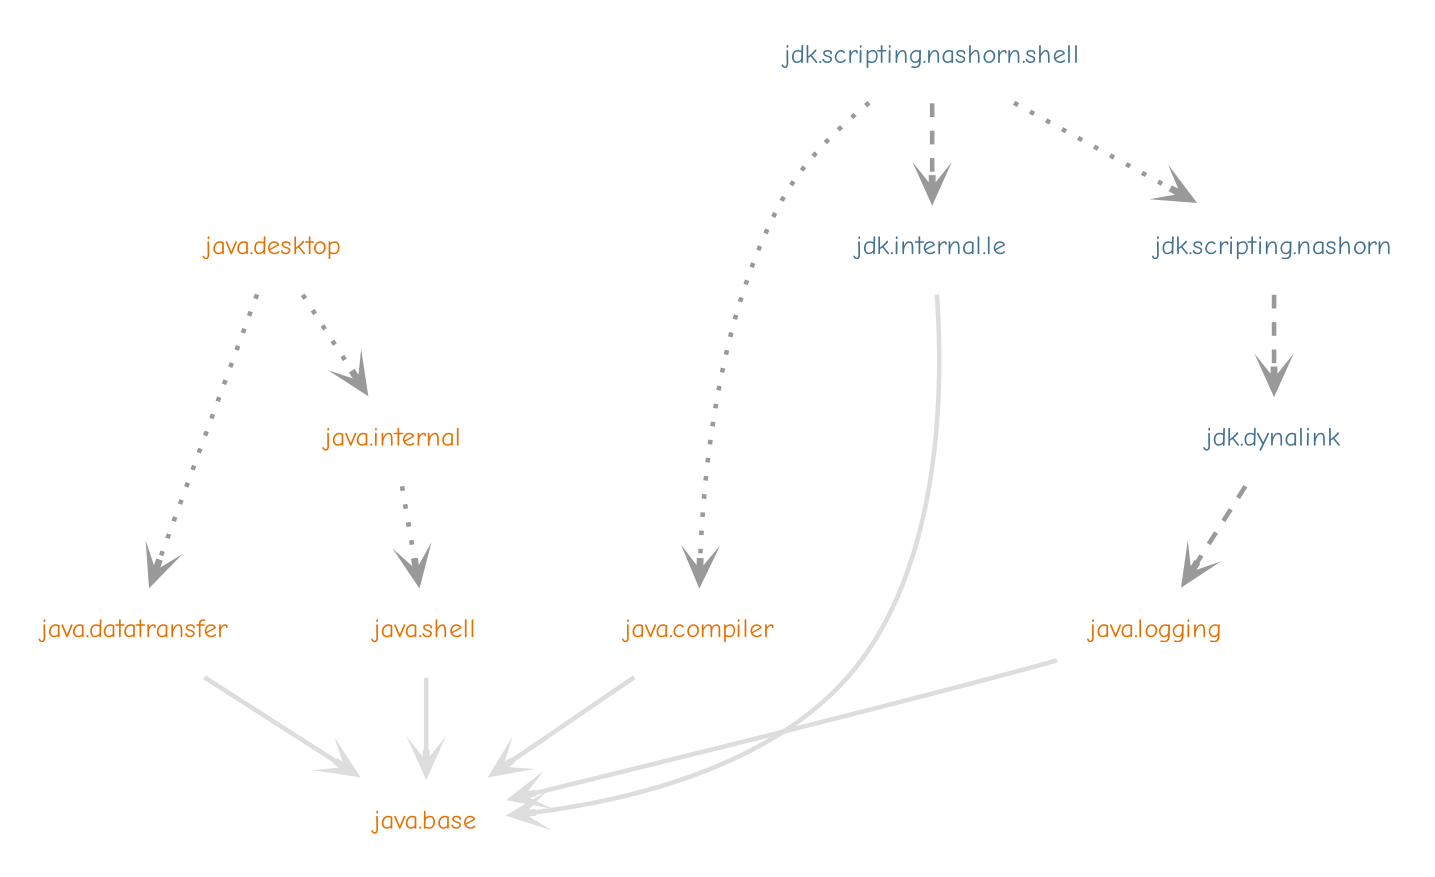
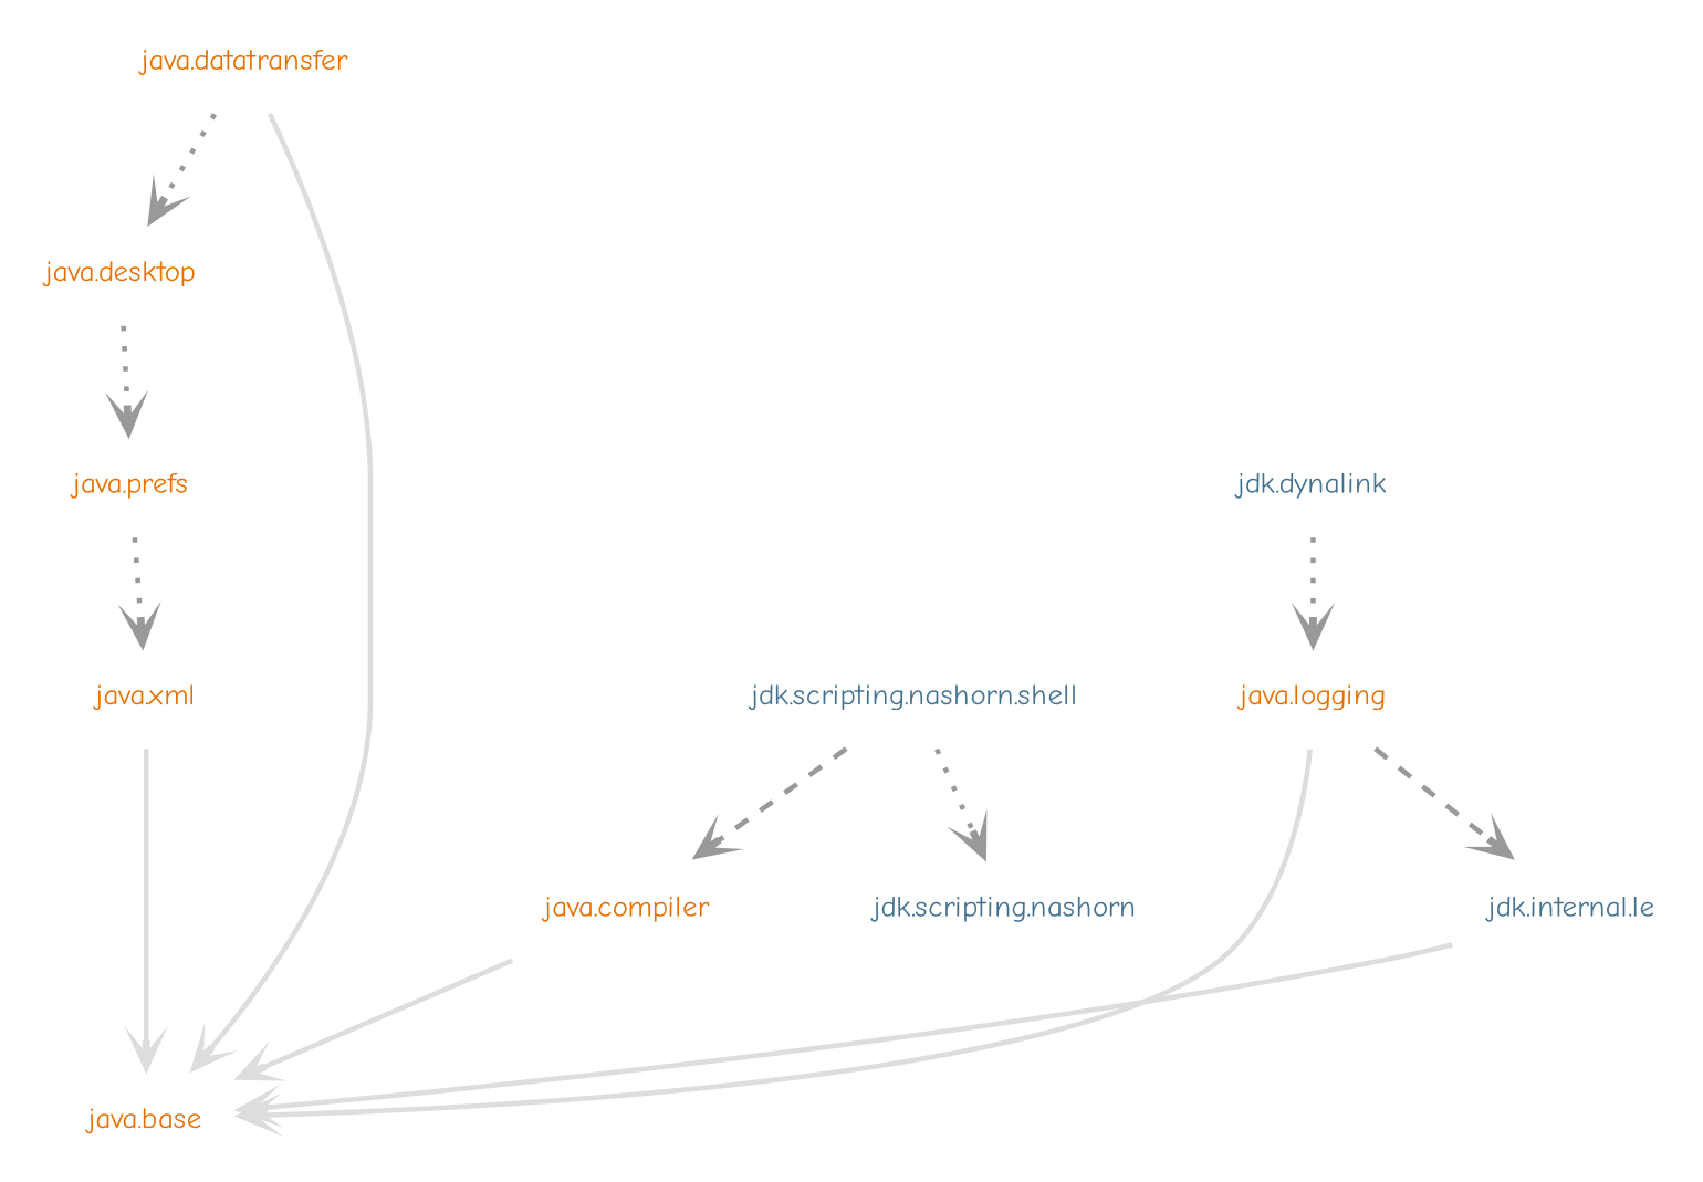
  digraph {
    fontname="Comic Neue"
    nodesep=.5
    pencolor=transparent
    ranksep=0.600000
    node [fontcolor="#e76f00" fontname="Comic Neue" fontsize=12 group=java margin=".2,.2" shape=plaintext]
    edge [arrowhead=open arrowsize=1 color="#999999" fontname="Comic Neue" penwidth=2]
    "java.logging"
-   "java.xml" [label="java.shell"]
+   "java.xml"
    "java.compiler"
    "java.desktop"
    "java.base"
    "java.datatransfer"
-   "java.prefs" [label="java.internal"]
+   "java.prefs"
    "jdk.dynalink" [fontcolor="#437291" group=jdk]
    "jdk.internal.le" [fontcolor="#437291" group=jdk]
    "jdk.scripting.nashorn" [fontcolor="#437291" group=jdk]
    "jdk.scripting.nashorn.shell" [fontcolor="#437291" group=jdk]
    subgraph sub_1 {
      rank=same
      "java.logging"
      "java.xml"
    }
    subgraph sub_2 {
      rank=same
      "java.compiler"
    }
    subgraph sub_3 {
      rank=same
      "java.desktop"
    }
    subgraph sub_4 {
      "java.logging"
      "java.xml"
      "java.compiler"
      "java.desktop"
      "java.base"
      "java.datatransfer"
      "java.prefs"
    }
    subgraph sub_5 {
      "jdk.dynalink"
      "jdk.internal.le"
      "jdk.scripting.nashorn"
      "jdk.scripting.nashorn.shell"
    }
    "java.logging" -> "java.base" [color="#dddddd" weight=10]
    "java.xml" -> "java.base" [color="#dddddd" weight=10000]
    "java.compiler" -> "java.base" [color="#dddddd" weight=10]
-   "java.desktop" -> "java.datatransfer" [style=dotted weight=10]
+   "java.datatransfer" -> "java.desktop" [style=dotted weight=10]
    "java.desktop" -> "java.prefs" [style=dotted weight=10]
    "java.datatransfer" -> "java.base" [color="#dddddd" weight=10]
    "java.prefs" -> "java.xml" [style=dotted weight=10]
-   "jdk.dynalink" -> "java.logging" [style=dashed]
+   "jdk.dynalink" -> "java.logging" [style=dotted]
    "jdk.internal.le" -> "java.base" [color="#dddddd"]
-   "jdk.scripting.nashorn" -> "jdk.dynalink" [style=dashed]
-   "jdk.scripting.nashorn.shell" -> "java.compiler" [style=dotted]
-   "jdk.scripting.nashorn.shell" -> "jdk.internal.le" [style=dashed]
+   "jdk.scripting.nashorn.shell" -> "java.compiler" [style=dashed]
+   "java.logging" -> "jdk.internal.le" [style=dashed]
    "jdk.scripting.nashorn.shell" -> "jdk.scripting.nashorn" [style=dotted]
  }
